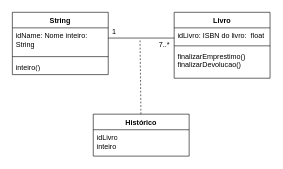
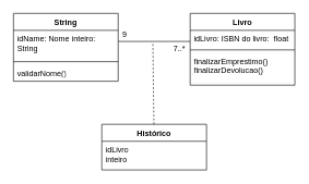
  <mxCell id="0" />
  <mxCell id="1" parent="0" />
  <mxCell id="2" value="String" style="swimlane;fontStyle=1;align=center;verticalAlign=top;childLayout=stackLayout;horizontal=1;startSize=26;horizontalStack=0;resizeParent=1;resizeParentMax=0;resizeLast=0;collapsible=1;marginBottom=0;whiteSpace=wrap;html=1;" vertex="1" parent="1"><mxGeometry x="20" y="20" width="160" height="104" as="geometry" /></mxCell>
  <mxCell id="3" value="idName: Nome inteiro: String" style="text;strokeColor=none;fillColor=none;align=left;verticalAlign=top;spacingLeft=4;spacingRight=4;overflow=hidden;rotatable=0;points=[[0,0.5],[1,0.5]];portConstraint=eastwest;whiteSpace=wrap;html=1;" vertex="1" parent="2"><mxGeometry y="26" width="160" height="44" as="geometry" /></mxCell>
  <mxCell id="4" value="" style="line;strokeWidth=1;fillColor=none;align=left;verticalAlign=middle;spacingTop=-1;spacingLeft=3;spacingRight=3;rotatable=0;labelPosition=right;points=[];portConstraint=eastwest;strokeColor=inherit;" vertex="1" parent="2"><mxGeometry y="70" width="160" height="8" as="geometry" /></mxCell>
- <mxCell id="5" value="inteiro()" style="text;strokeColor=none;fillColor=none;align=left;verticalAlign=top;spacingLeft=4;spacingRight=4;overflow=hidden;rotatable=0;points=[[0,0.5],[1,0.5]];portConstraint=eastwest;whiteSpace=wrap;html=1;" vertex="1" parent="2"><mxGeometry y="78" width="160" height="26" as="geometry" /></mxCell>
+ <mxCell id="5" value="validarNome()" style="text;strokeColor=none;fillColor=none;align=left;verticalAlign=top;spacingLeft=4;spacingRight=4;overflow=hidden;rotatable=0;points=[[0,0.5],[1,0.5]];portConstraint=eastwest;whiteSpace=wrap;html=1;" vertex="1" parent="2"><mxGeometry y="78" width="160" height="26" as="geometry" /></mxCell>
  <mxCell id="6" value="Livro" style="swimlane;fontStyle=1;align=center;verticalAlign=top;childLayout=stackLayout;horizontal=1;startSize=26;horizontalStack=0;resizeParent=1;resizeParentMax=0;resizeLast=0;collapsible=1;marginBottom=0;whiteSpace=wrap;html=1;" vertex="1" parent="1"><mxGeometry x="290" y="20" width="160" height="110" as="geometry" /></mxCell>
  <mxCell id="7" value="idLivro: ISBN do livro:&amp;nbsp; float&lt;br&gt;" style="text;strokeColor=none;fillColor=none;align=left;verticalAlign=top;spacingLeft=4;spacingRight=4;overflow=hidden;rotatable=0;points=[[0,0.5],[1,0.5]];portConstraint=eastwest;whiteSpace=wrap;html=1;" vertex="1" parent="6"><mxGeometry y="26" width="160" height="26" as="geometry" /></mxCell>
  <mxCell id="8" value="" style="line;strokeWidth=1;fillColor=none;align=left;verticalAlign=middle;spacingTop=-1;spacingLeft=3;spacingRight=3;rotatable=0;labelPosition=right;points=[];portConstraint=eastwest;strokeColor=inherit;" vertex="1" parent="6"><mxGeometry y="52" width="160" height="8" as="geometry" /></mxCell>
  <mxCell id="9" value="finalizarEmprestimo()&lt;br&gt;finalizarDevolucao()" style="text;strokeColor=none;fillColor=none;align=left;verticalAlign=top;spacingLeft=4;spacingRight=4;overflow=hidden;rotatable=0;points=[[0,0.5],[1,0.5]];portConstraint=eastwest;whiteSpace=wrap;html=1;" vertex="1" parent="6"><mxGeometry y="60" width="160" height="50" as="geometry" /></mxCell>
  <mxCell id="10" value="Histórico" style="swimlane;fontStyle=1;align=center;verticalAlign=top;childLayout=stackLayout;horizontal=1;startSize=26;horizontalStack=0;resizeParent=1;resizeParentMax=0;resizeLast=0;collapsible=1;marginBottom=0;whiteSpace=wrap;html=1;" vertex="1" parent="1"><mxGeometry x="155" y="190" width="160" height="70" as="geometry" /></mxCell>
  <mxCell id="11" value="idLivro&lt;br&gt;inteiro&lt;br&gt;" style="text;strokeColor=none;fillColor=none;align=left;verticalAlign=top;spacingLeft=4;spacingRight=4;overflow=hidden;rotatable=0;points=[[0,0.5],[1,0.5]];portConstraint=eastwest;whiteSpace=wrap;html=1;" vertex="1" parent="10"><mxGeometry y="26" width="160" height="44" as="geometry" /></mxCell>
  <mxCell id="12" value="" style="line;strokeWidth=1;fillColor=none;align=left;verticalAlign=middle;spacingTop=-1;spacingLeft=3;spacingRight=3;rotatable=0;labelPosition=right;points=[];portConstraint=eastwest;strokeColor=inherit;" vertex="1" parent="1"><mxGeometry x="180" y="59" width="110" height="8" as="geometry" /></mxCell>
- <mxCell id="13" value="1" style="text;html=1;strokeColor=none;fillColor=none;align=center;verticalAlign=middle;whiteSpace=wrap;rounded=0;" vertex="1" parent="1"><mxGeometry x="160" y="37" width="60" height="30" as="geometry" /></mxCell>
+ <mxCell id="13" value="9" style="text;html=1;strokeColor=none;fillColor=none;align=center;verticalAlign=middle;whiteSpace=wrap;rounded=0;" vertex="1" parent="1"><mxGeometry x="160" y="37" width="60" height="30" as="geometry" /></mxCell>
  <mxCell id="14" value="7..*" style="text;html=1;strokeColor=none;fillColor=none;align=center;verticalAlign=middle;whiteSpace=wrap;rounded=0;" vertex="1" parent="1"><mxGeometry x="244" y="59" width="60" height="30" as="geometry" /></mxCell>
  <mxCell id="15" value="" style="endArrow=none;dashed=1;html=1;rounded=0;entryX=0.482;entryY=0.75;entryDx=0;entryDy=0;entryPerimeter=0;" edge="1" parent="1" source="10" target="12"><mxGeometry width="50" height="50" relative="1" as="geometry"><mxPoint x="220" y="230" as="sourcePoint" /><mxPoint x="270" y="180" as="targetPoint" /></mxGeometry></mxCell>
